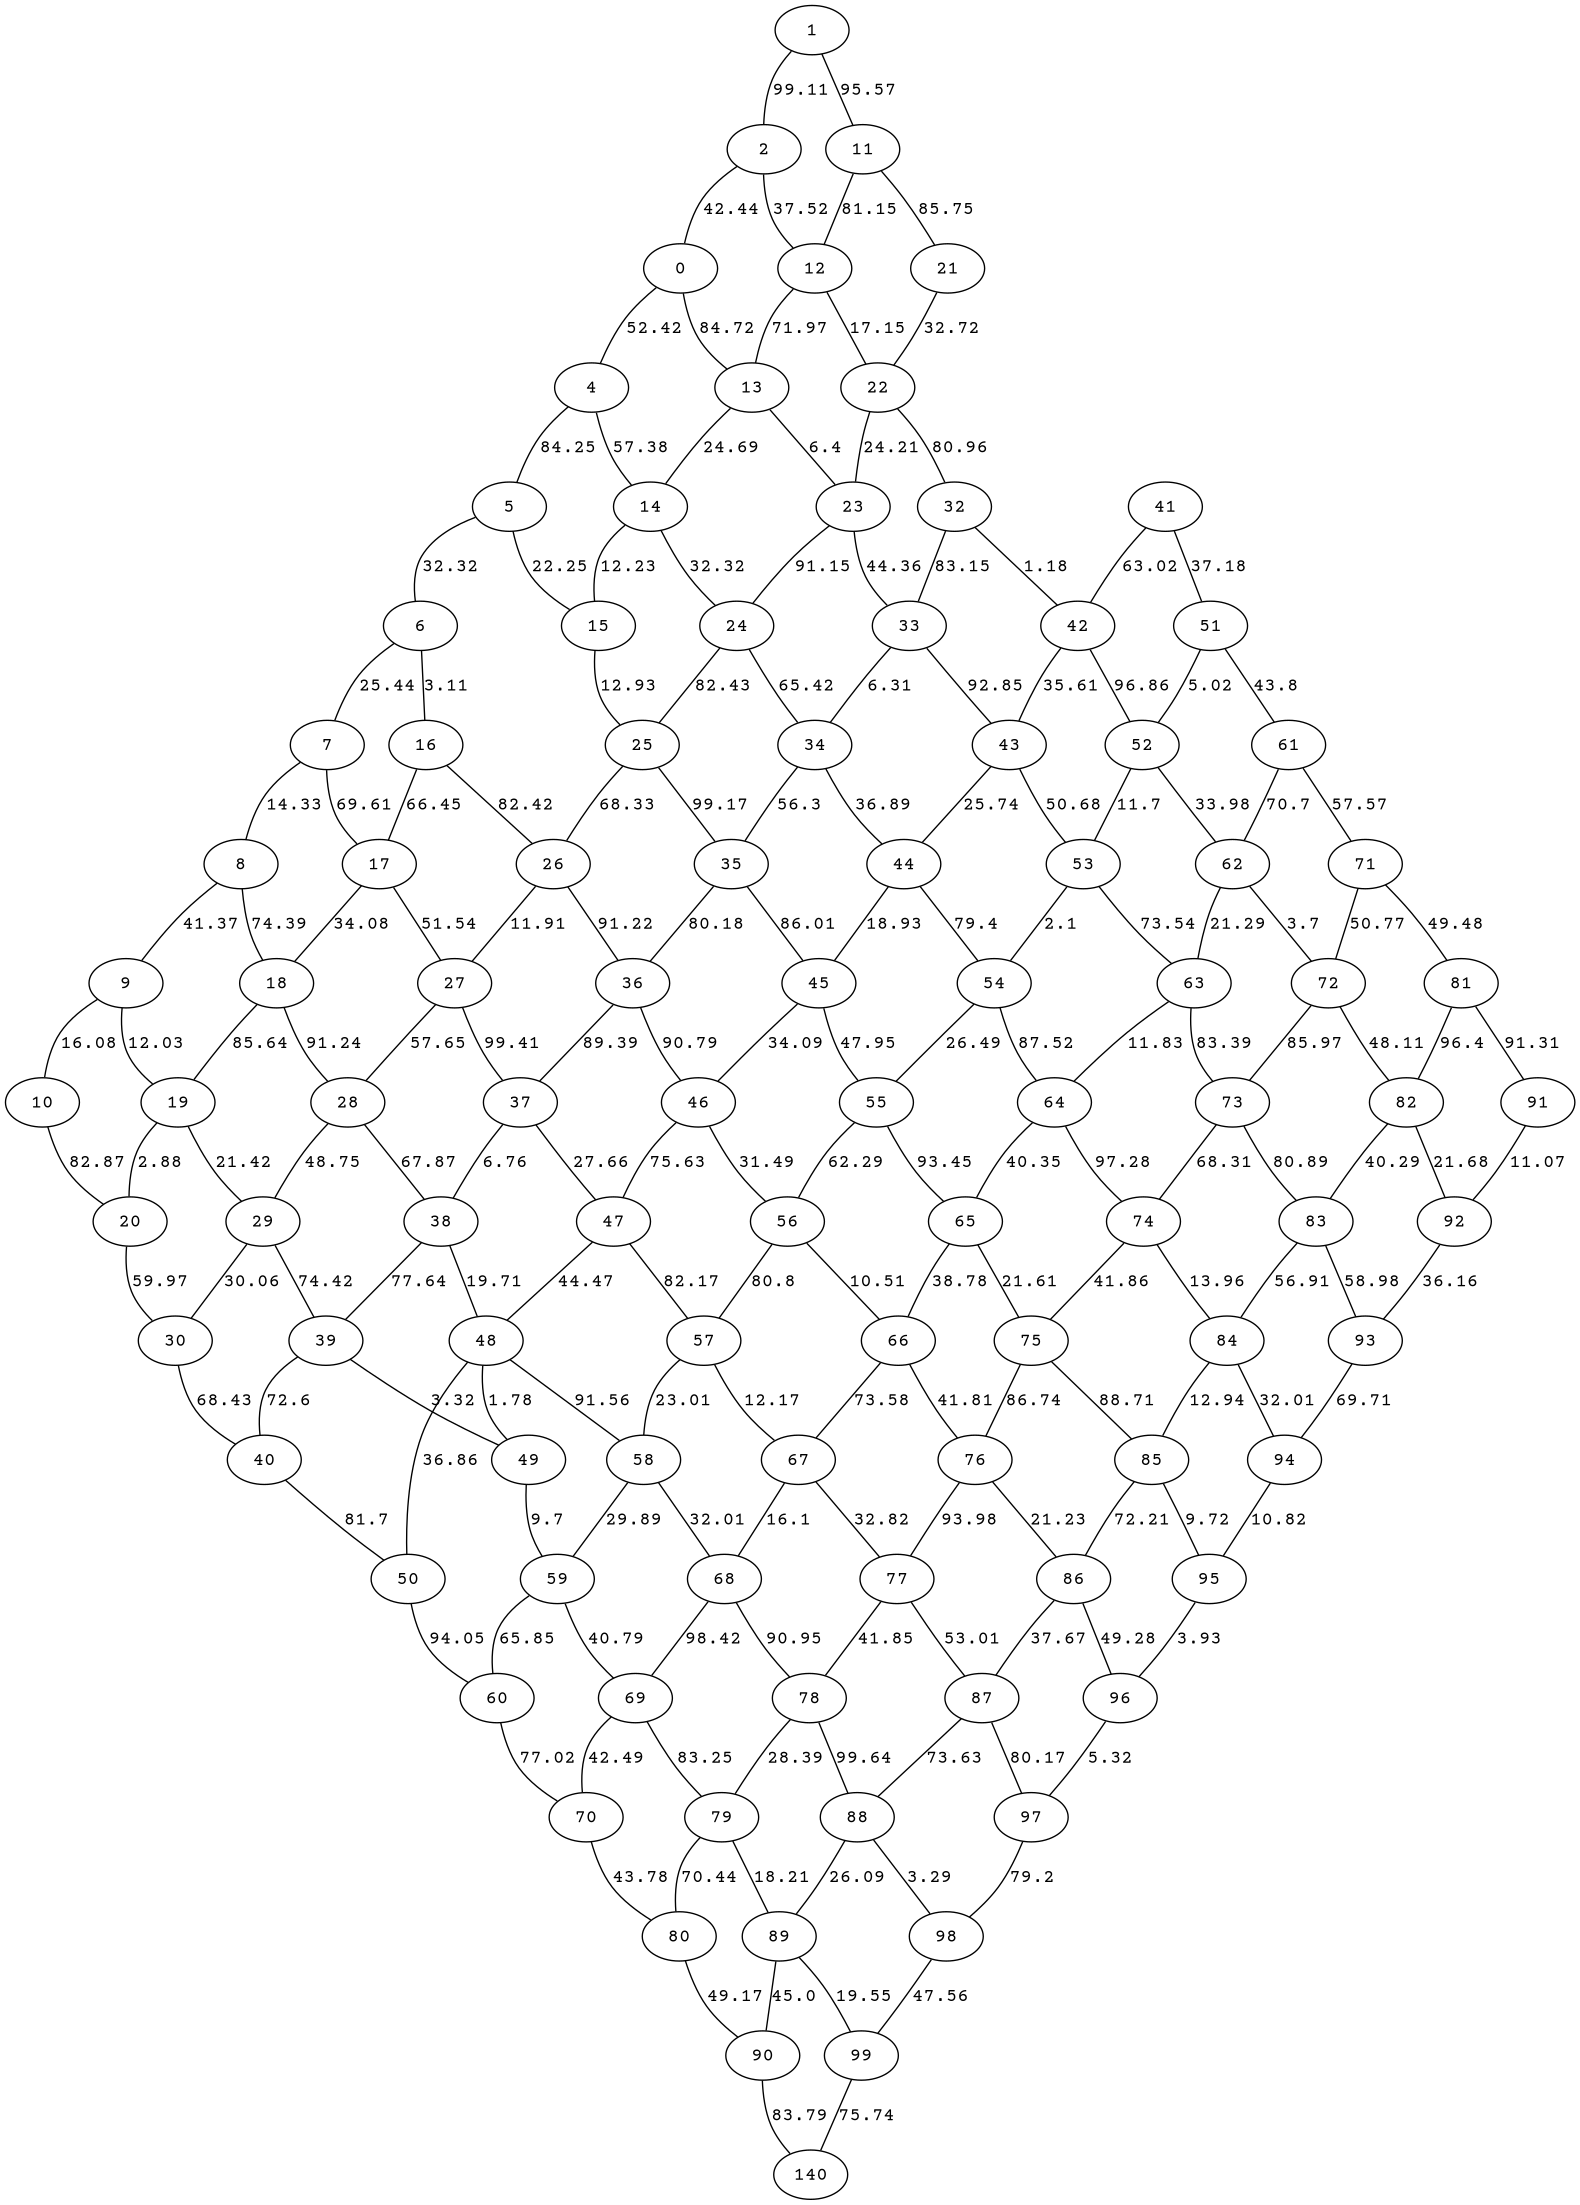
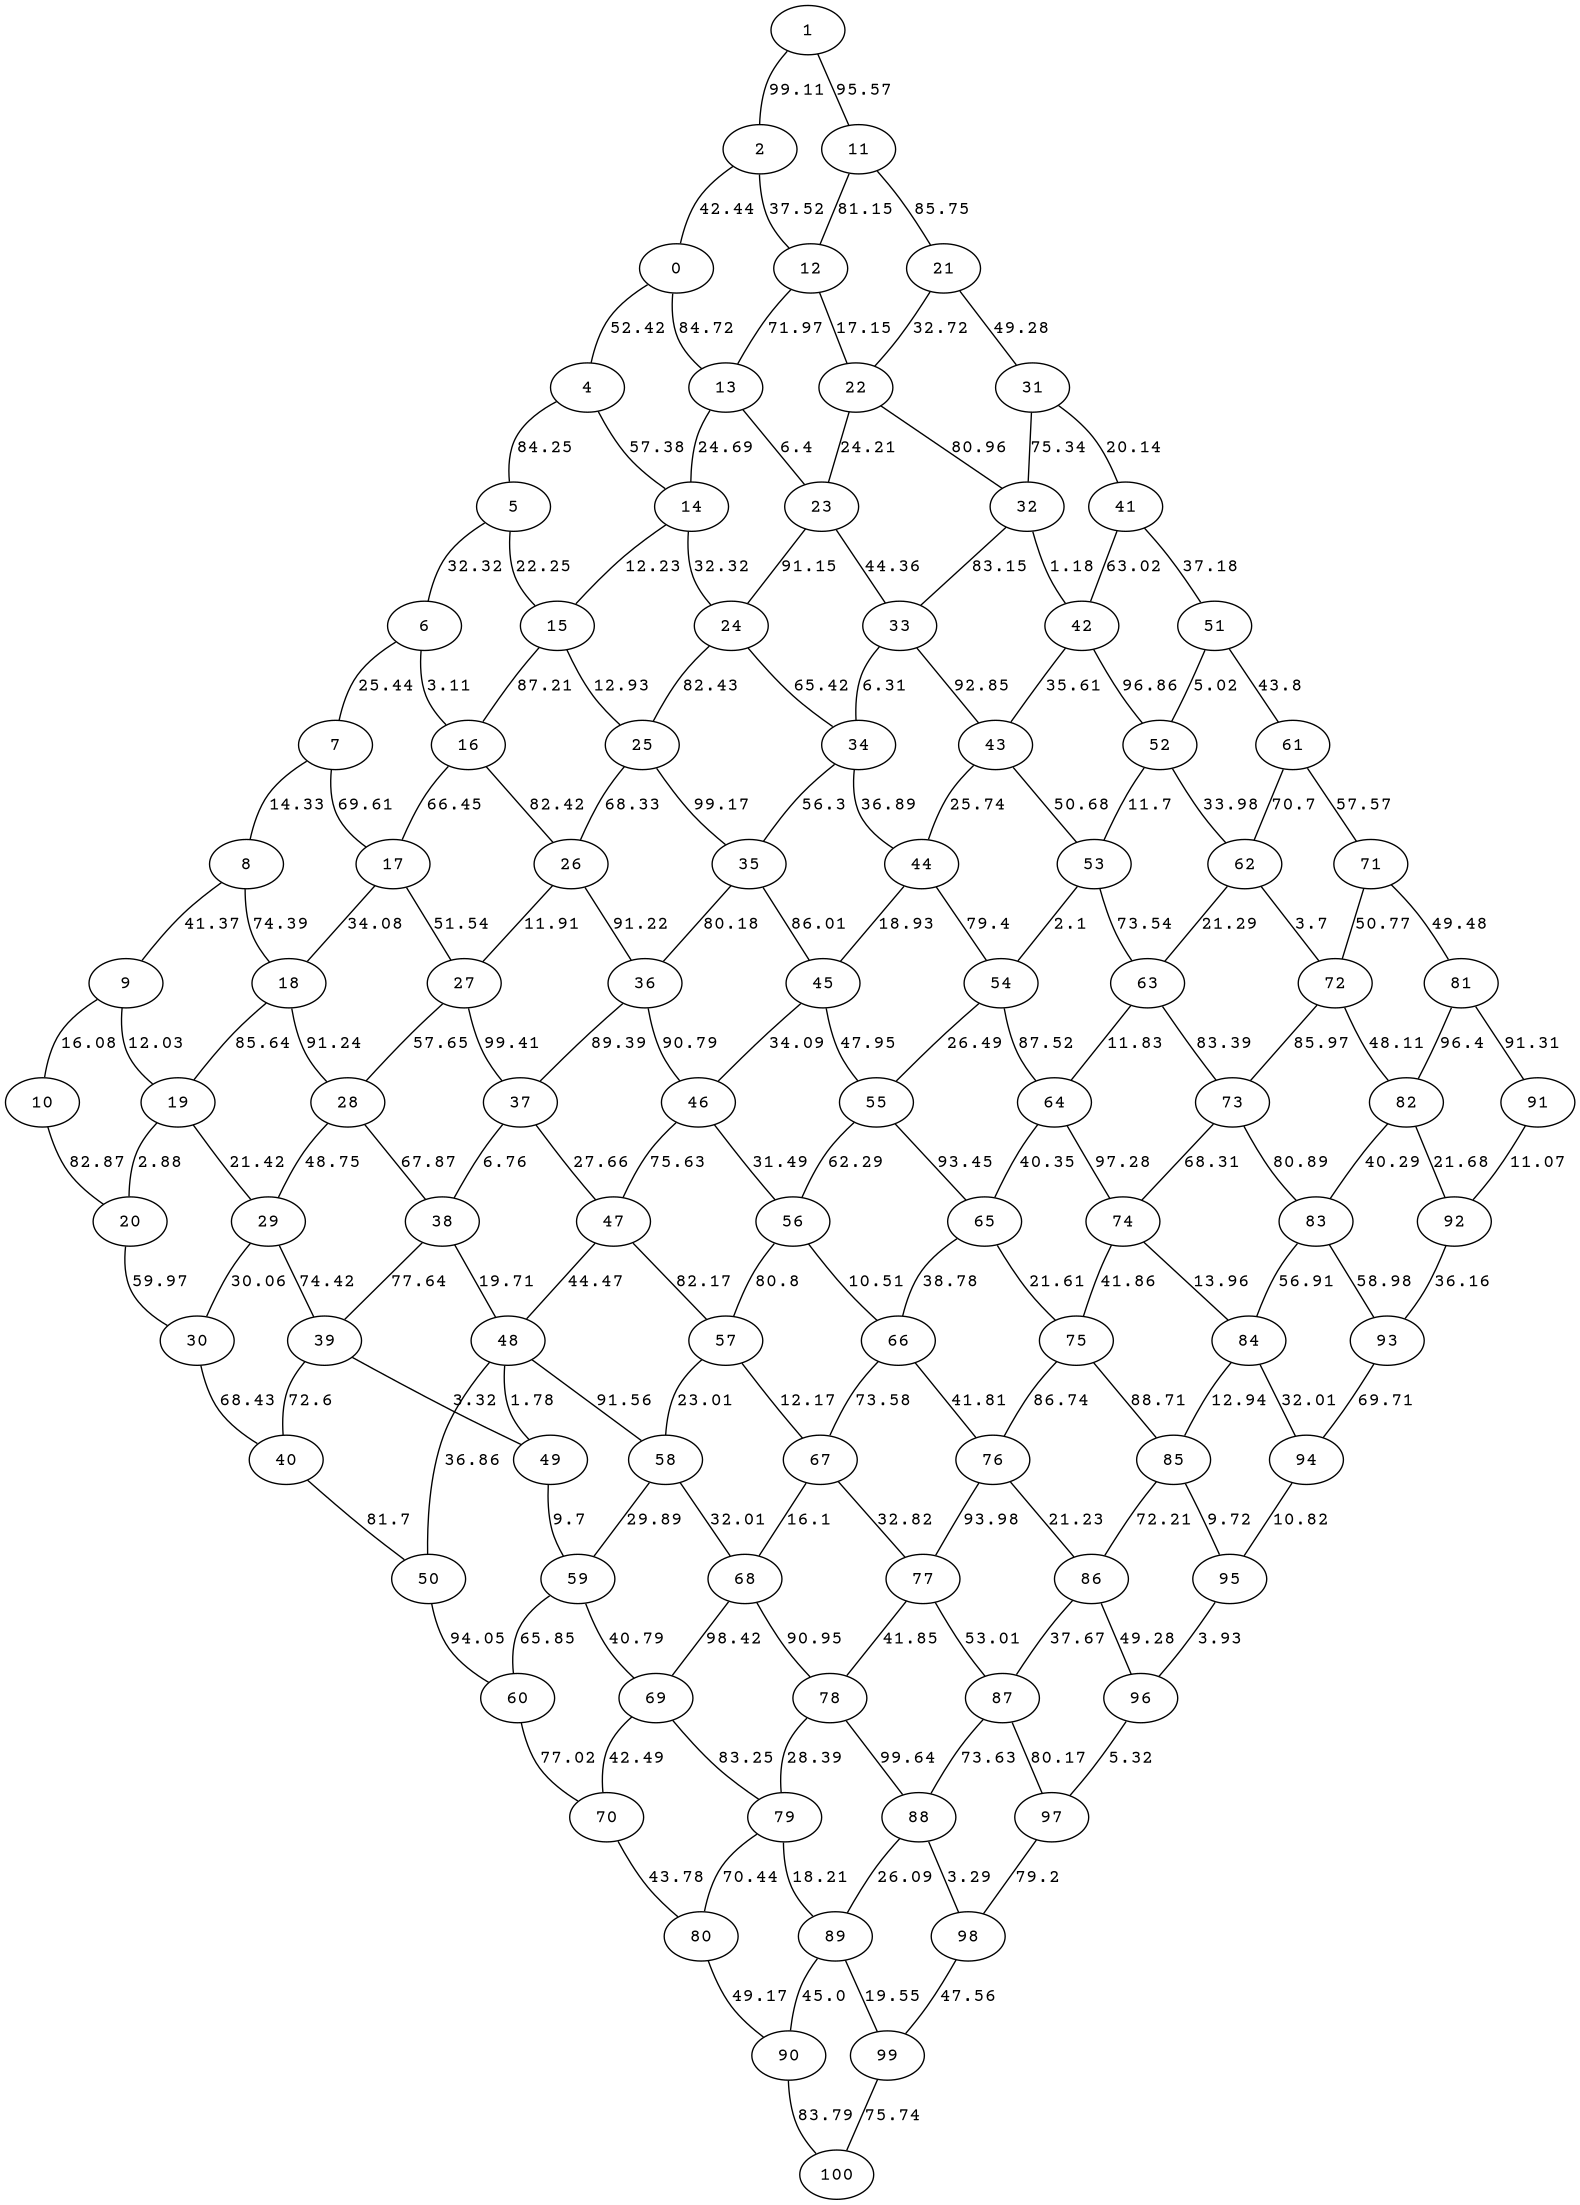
  graph {
    fontname="Courier Prime"
    node [fontname="Courier Prime"]
    edge [fontname="Courier Prime"]
    1
    2
    11
    n4 [label=0]
    12
    21
    4
    13
    22
+   31
    5
    14
    23
    32
    6
    15
    24
    33
    7
    16
    25
    34
    8
    17
    26
    35
    9
    18
    27
    36
    10
    19
    28
    37
    20
    29
    38
    30
    39
    40
    41
    42
    43
    44
    45
    46
    47
    48
    49
    50
    51
    52
    53
    54
    55
    56
    57
    58
    59
    60
    61
    62
    63
    64
    65
    66
    67
    68
    69
    70
    71
    72
    73
    74
    75
    76
    77
    78
    79
    80
    81
    82
    83
    84
    85
    86
    87
    88
    89
    90
    91
    92
    93
    94
    95
    96
    97
    98
    99
-   100 [label=140]
+   100
    1 -- 2 [label=99.11]
    1 -- 11 [label=95.57]
    2 -- n4 [label=42.44]
    2 -- 12 [label=37.52]
    11 -- 12 [label=81.15]
    11 -- 21 [label=85.75]
    n4 -- 4 [label=52.42]
    n4 -- 13 [label=84.72]
    12 -- 13 [label=71.97]
    12 -- 22 [label=17.15]
    21 -- 22 [label=32.72]
+   21 -- 31 [label=49.28]
    4 -- 5 [label=84.25]
    4 -- 14 [label=57.38]
    13 -- 14 [label=24.69]
    13 -- 23 [label=6.4]
    22 -- 23 [label=24.21]
    22 -- 32 [label=80.96]
+   31 -- 32 [label=75.34]
+   31 -- 41 [label=20.14]
    5 -- 6 [label=32.32]
    5 -- 15 [label=22.25]
    14 -- 15 [label=12.23]
    14 -- 24 [label=32.32]
    23 -- 24 [label=91.15]
    23 -- 33 [label=44.36]
    32 -- 33 [label=83.15]
    32 -- 42 [label=1.18]
    6 -- 7 [label=25.44]
    6 -- 16 [label=3.11]
+   15 -- 16 [label=87.21]
    15 -- 25 [label=12.93]
    24 -- 25 [label=82.43]
    24 -- 34 [label=65.42]
    33 -- 34 [label=6.31]
    33 -- 43 [label=92.85]
    7 -- 8 [label=14.33]
    7 -- 17 [label=69.61]
    16 -- 17 [label=66.45]
    16 -- 26 [label=82.42]
    25 -- 26 [label=68.33]
    25 -- 35 [label=99.17]
    34 -- 35 [label=56.3]
    34 -- 44 [label=36.89]
    8 -- 9 [label=41.37]
    8 -- 18 [label=74.39]
    17 -- 18 [label=34.08]
    17 -- 27 [label=51.54]
    26 -- 27 [label=11.91]
    26 -- 36 [label=91.22]
    35 -- 36 [label=80.18]
    35 -- 45 [label=86.01]
    9 -- 10 [label=16.08]
    9 -- 19 [label=12.03]
    18 -- 19 [label=85.64]
    18 -- 28 [label=91.24]
    27 -- 28 [label=57.65]
    27 -- 37 [label=99.41]
    36 -- 37 [label=89.39]
    36 -- 46 [label=90.79]
    10 -- 20 [label=82.87]
    19 -- 20 [label=2.88]
    19 -- 29 [label=21.42]
    28 -- 29 [label=48.75]
    28 -- 38 [label=67.87]
    37 -- 38 [label=6.76]
    37 -- 47 [label=27.66]
    20 -- 30 [label=59.97]
    29 -- 30 [label=30.06]
    29 -- 39 [label=74.42]
    38 -- 39 [label=77.64]
    38 -- 48 [label=19.71]
    30 -- 40 [label=68.43]
    39 -- 40 [label=72.6]
    39 -- 49 [label=3.32]
    40 -- 50 [label=81.7]
    41 -- 42 [label=63.02]
    41 -- 51 [label=37.18]
    42 -- 43 [label=35.61]
    42 -- 52 [label=96.86]
    43 -- 44 [label=25.74]
    43 -- 53 [label=50.68]
    44 -- 45 [label=18.93]
    44 -- 54 [label=79.4]
    45 -- 46 [label=34.09]
    45 -- 55 [label=47.95]
    46 -- 47 [label=75.63]
    46 -- 56 [label=31.49]
    47 -- 48 [label=44.47]
    47 -- 57 [label=82.17]
    48 -- 49 [label=1.78]
    48 -- 50 [label=36.86]
    48 -- 58 [label=91.56]
    49 -- 59 [label=9.7]
    50 -- 60 [label=94.05]
    51 -- 52 [label=5.02]
    51 -- 61 [label=43.8]
    52 -- 53 [label=11.7]
    52 -- 62 [label=33.98]
    53 -- 54 [label=2.1]
    53 -- 63 [label=73.54]
    54 -- 55 [label=26.49]
    54 -- 64 [label=87.52]
    55 -- 56 [label=62.29]
    55 -- 65 [label=93.45]
    56 -- 57 [label=80.8]
    56 -- 66 [label=10.51]
    57 -- 58 [label=23.01]
    57 -- 67 [label=12.17]
    58 -- 59 [label=29.89]
    58 -- 68 [label=32.01]
    59 -- 60 [label=65.85]
    59 -- 69 [label=40.79]
    60 -- 70 [label=77.02]
    61 -- 62 [label=70.7]
    61 -- 71 [label=57.57]
    62 -- 63 [label=21.29]
    62 -- 72 [label=3.7]
    63 -- 64 [label=11.83]
    63 -- 73 [label=83.39]
    64 -- 65 [label=40.35]
    64 -- 74 [label=97.28]
    65 -- 66 [label=38.78]
    65 -- 75 [label=21.61]
    66 -- 67 [label=73.58]
    66 -- 76 [label=41.81]
    67 -- 68 [label=16.1]
    67 -- 77 [label=32.82]
    68 -- 69 [label=98.42]
    68 -- 78 [label=90.95]
    69 -- 70 [label=42.49]
    69 -- 79 [label=83.25]
    70 -- 80 [label=43.78]
    71 -- 72 [label=50.77]
    71 -- 81 [label=49.48]
    72 -- 73 [label=85.97]
    72 -- 82 [label=48.11]
    73 -- 74 [label=68.31]
    73 -- 83 [label=80.89]
    74 -- 75 [label=41.86]
    74 -- 84 [label=13.96]
    75 -- 76 [label=86.74]
    75 -- 85 [label=88.71]
    76 -- 77 [label=93.98]
    76 -- 86 [label=21.23]
    77 -- 78 [label=41.85]
    77 -- 87 [label=53.01]
    78 -- 79 [label=28.39]
    78 -- 88 [label=99.64]
    79 -- 80 [label=70.44]
    79 -- 89 [label=18.21]
    80 -- 90 [label=49.17]
    81 -- 82 [label=96.4]
    81 -- 91 [label=91.31]
    82 -- 83 [label=40.29]
    82 -- 92 [label=21.68]
    83 -- 84 [label=56.91]
    83 -- 93 [label=58.98]
    84 -- 85 [label=12.94]
    84 -- 94 [label=32.01]
    85 -- 86 [label=72.21]
    85 -- 95 [label=9.72]
    86 -- 87 [label=37.67]
    86 -- 96 [label=49.28]
    87 -- 88 [label=73.63]
    87 -- 97 [label=80.17]
    88 -- 89 [label=26.09]
    88 -- 98 [label=3.29]
    89 -- 90 [label=45.0]
    89 -- 99 [label=19.55]
    90 -- 100 [label=83.79]
    91 -- 92 [label=11.07]
    92 -- 93 [label=36.16]
    93 -- 94 [label=69.71]
    94 -- 95 [label=10.82]
    95 -- 96 [label=3.93]
    96 -- 97 [label=5.32]
    97 -- 98 [label=79.2]
    98 -- 99 [label=47.56]
    99 -- 100 [label=75.74]
  }
